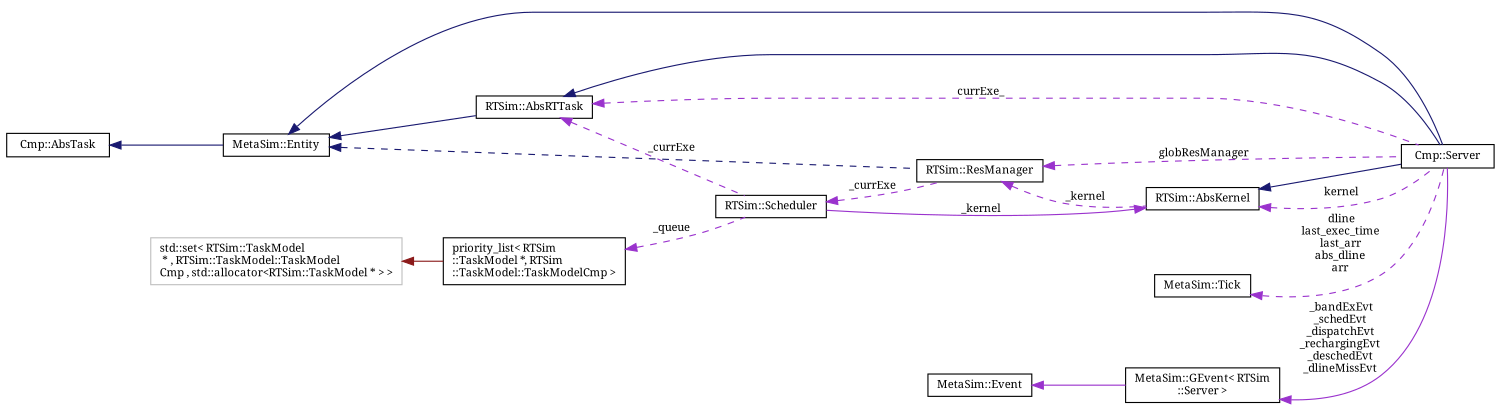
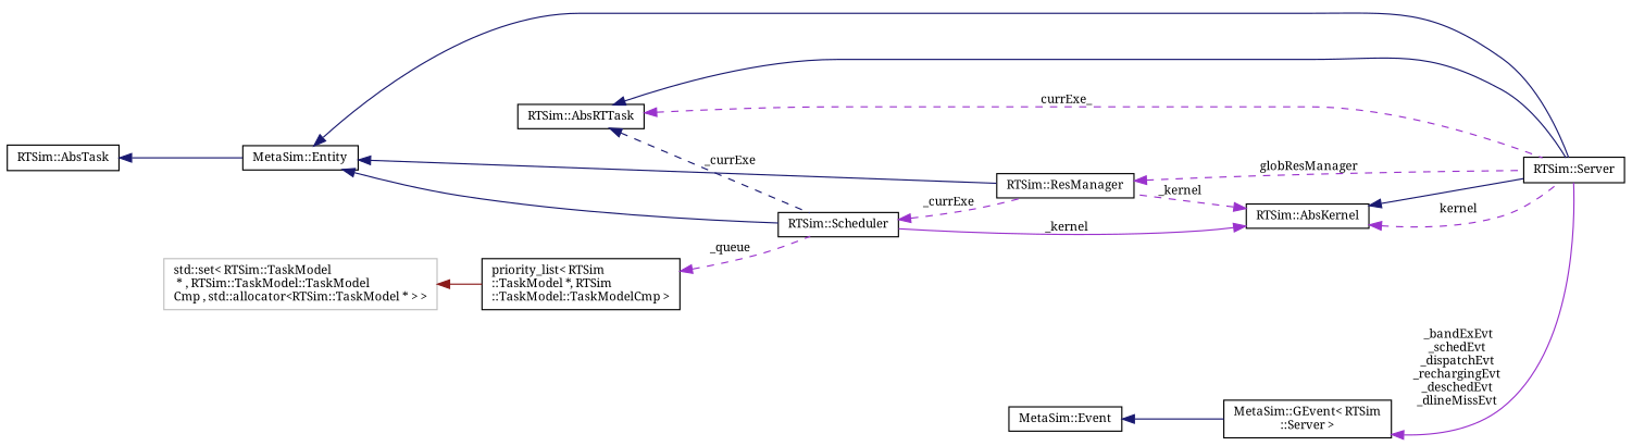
  digraph {
    fontname="Noto Serif"
    rankdir=LR
    node [color=black fillcolor=white fontname="Noto Serif" fontsize=10 shape=record style=filled]
    edge [color=darkorchid3 dir=back fontname="Noto Serif" fontsize=10 labelfontname=Helvetica labelfontsize=10 style=solid]
-   n1 [height=0.2 label="Cmp::Server" width=0.4]
+   n1 [height=0.2 label="RTSim::Server" width=0.4]
    n2 [height=0.2 label="RTSim::AbsRTTask" width=0.4]
    n3 [height=0.2 label="RTSim::Scheduler" width=0.4]
    n4 [height=0.2 label="RTSim::ResManager" width=0.4]
-   n5 [height=0.2 label="Cmp::AbsTask" width=0.4]
+   n5 [height=0.2 label="RTSim::AbsTask" width=0.4]
    n6 [height=0.2 label="MetaSim::Entity" width=0.4]
    n7 [height=0.2 label="RTSim::AbsKernel" width=0.4]
    n8 [height=0.2 label="priority_list\< RTSim\l::TaskModel *, RTSim\l::TaskModel::TaskModelCmp \>" width=0.4]
    n9 [color=grey75 height=0.2 label="std::set\< RTSim::TaskModel\l * , RTSim::TaskModel::TaskModel\lCmp , std::allocator\<RTSim::TaskModel * \>  \>" width=0.4]
-   n10 [height=0.2 label="MetaSim::Tick" width=0.4]
    n11 [height=0.2 label="MetaSim::GEvent\< RTSim\l::Server \>" width=0.4]
    n12 [height=0.2 label="MetaSim::Event" width=0.4]
    n2 -> n1 [color=midnightblue]
    n2 -> n1 [label=" currExe_" style=dashed]
-   n2 -> n3 [label=" _currExe" style=dashed]
+   n2 -> n3 [color=midnightblue label=" _currExe" style=dashed]
    n3 -> n4 [label=" _currExe" style=dashed]
    n4 -> n1 [label=" globResManager" style=dashed]
    n5 -> n6 [color=midnightblue]
    n6 -> n1 [color=midnightblue]
-   n6 -> n2 [color=midnightblue]
-   n6 -> n4 [color=midnightblue style=dashed]
+   n6 -> n3 [color=midnightblue]
+   n6 -> n4 [color=midnightblue]
    n7 -> n1 [color=midnightblue]
    n7 -> n1 [label=" kernel" style=dashed]
    n7 -> n3 [label=" _kernel"]
-   n4 -> n7 [label=" _kernel" style=dashed]
+   n7 -> n4 [label=" _kernel" style=dashed]
    n8 -> n3 [label=" _queue" style=dashed]
    n9 -> n8 [color=firebrick4]
-   n10 -> n1 [label=" dline\nlast_exec_time\nlast_arr\nabs_dline\narr" style=dashed]
    n11 -> n1 [label=" _bandExEvt\n_schedEvt\n_dispatchEvt\n_rechargingEvt\n_deschedEvt\n_dlineMissEvt"]
-   n12 -> n11
+   n12 -> n11 [color=midnightblue]
  }
